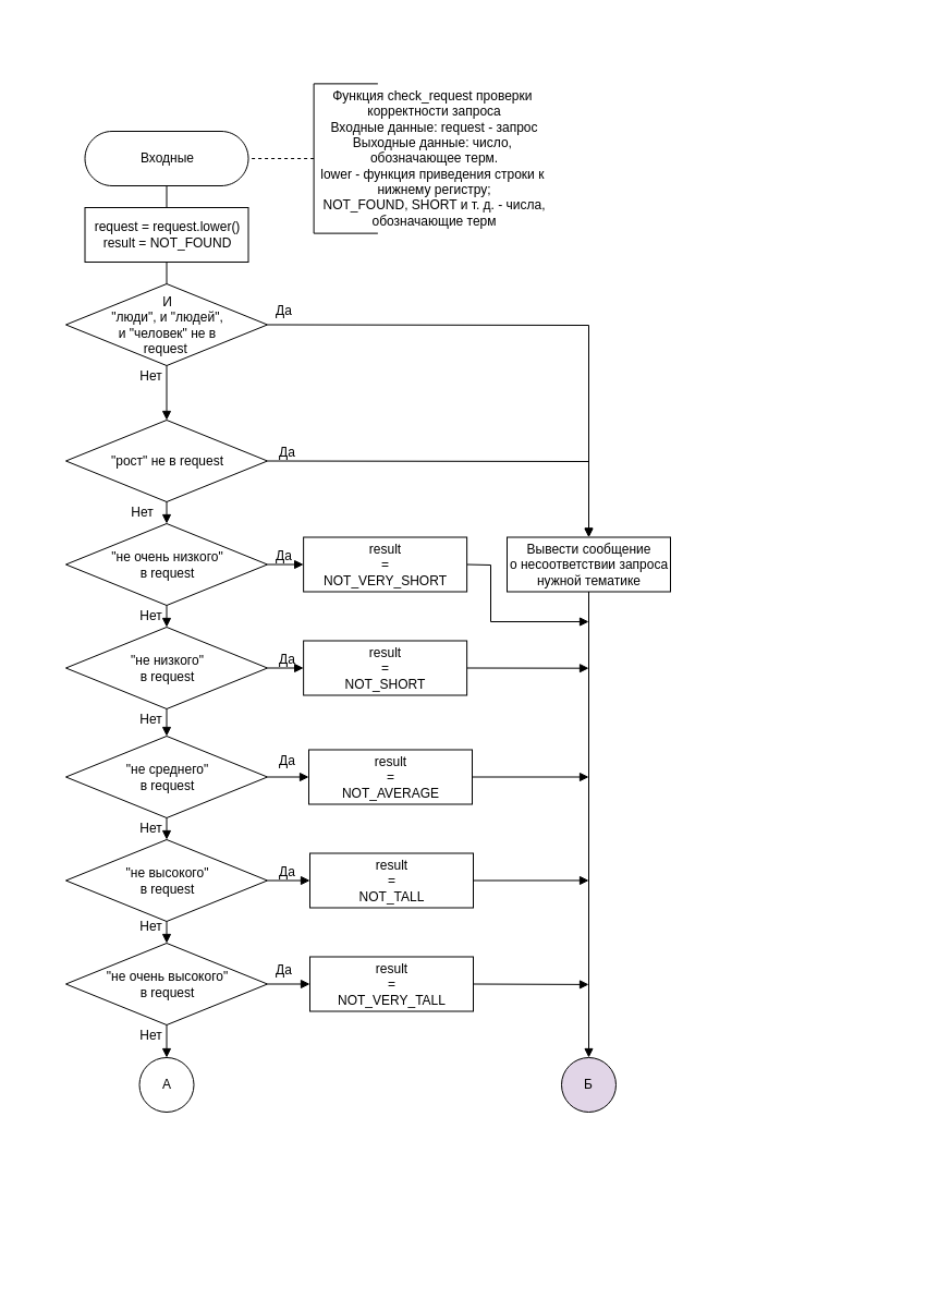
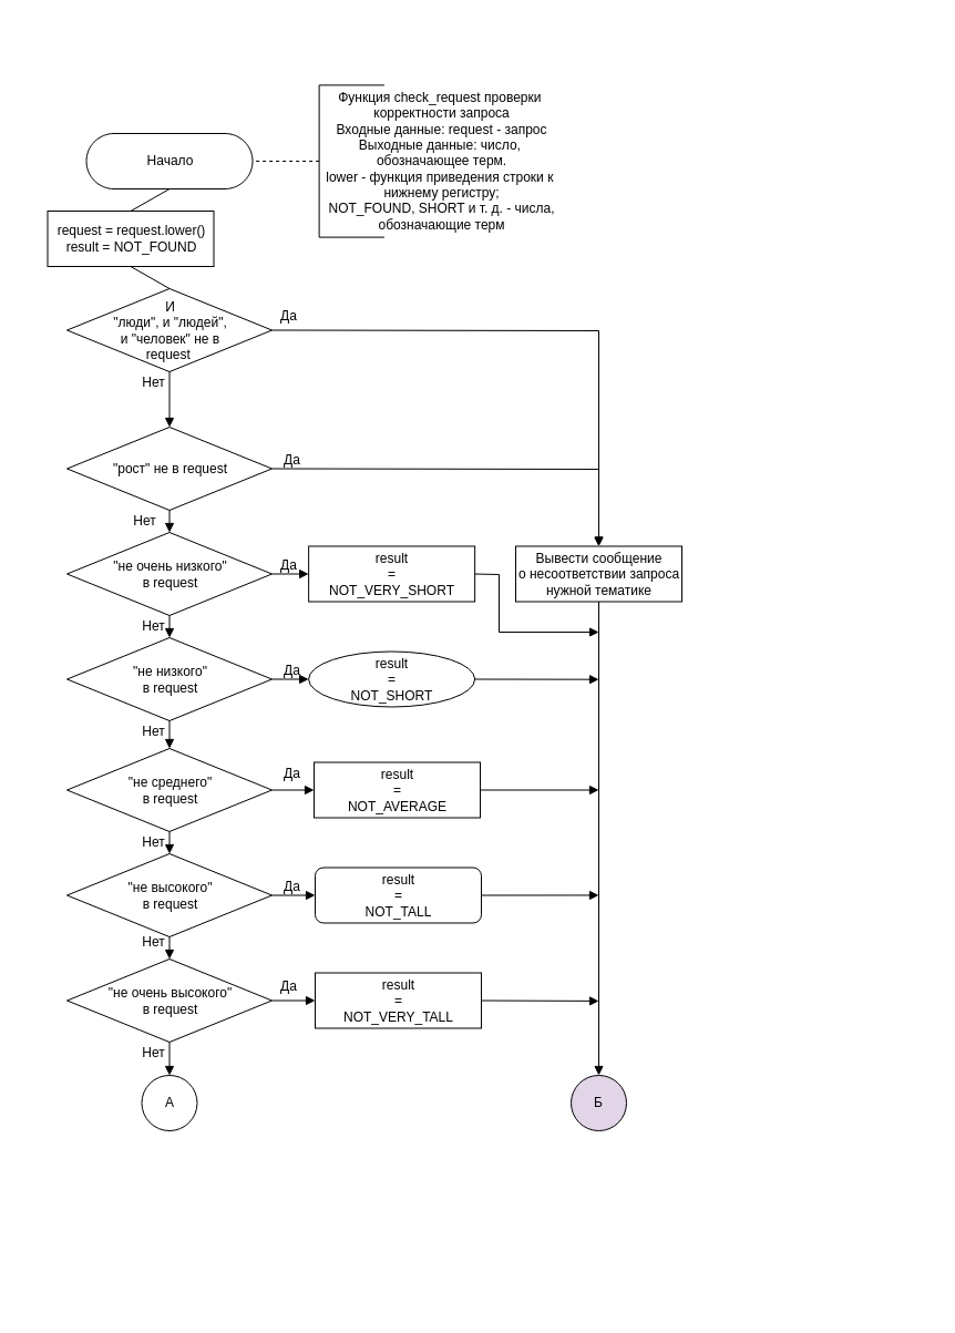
  <mxCell id="0" />
  <mxCell id="1" parent="0" />
  <mxCell id="2" value="" style="whiteSpace=wrap;html=1;fillColor=none;strokeColor=none;" parent="1" vertex="1"><mxGeometry y="20.5" width="820" height="1160" as="geometry" x="20" /></mxCell>
- <mxCell id="3" value="Входные" style="html=1;dashed=0;whitespace=wrap;shape=mxgraph.dfd.start" parent="1" vertex="1"><mxGeometry x="77.5" y="120" width="150" height="50" as="geometry" /></mxCell>
+ <mxCell id="3" value="Начало" style="html=1;dashed=0;whitespace=wrap;shape=mxgraph.dfd.start" parent="1" vertex="1"><mxGeometry x="77.5" y="120" width="150" height="50" as="geometry" /></mxCell>
  <mxCell id="4" style="edgeStyle=orthogonalEdgeStyle;rounded=0;orthogonalLoop=1;jettySize=auto;html=1;exitX=0.5;exitY=1;exitDx=0;exitDy=0;entryX=1;entryY=0.5;entryDx=0;entryDy=0;entryPerimeter=0;endArrow=none;endFill=0;dashed=1;" parent="1" source="5" target="3" edge="1"><mxGeometry relative="1" as="geometry" /></mxCell>
  <mxCell id="5" value="" style="shape=partialRectangle;whiteSpace=wrap;html=1;bottom=1;right=1;left=1;top=0;fillColor=none;routingCenterX=-0.5;rotation=90;" parent="1" vertex="1"><mxGeometry x="248.13" y="115.87" width="137.22" height="58.25" as="geometry" /></mxCell>
  <mxCell id="6" value="Функция check_request проверки&amp;nbsp;&lt;br&gt;корректности запроса&lt;br&gt;Входные данные: request - запрос&lt;br&gt;Выходные данные: число,&amp;nbsp;&lt;br&gt;обозначающее терм. &lt;br&gt;lower - функция приведения строки к&amp;nbsp;&lt;br&gt;нижнему регистру;&lt;br&gt;NOT_FOUND, SHORT и т. д. - числа,&lt;br&gt;обозначающие терм" style="text;html=1;align=center;verticalAlign=middle;resizable=0;points=[];autosize=1;strokeColor=none;" parent="1" vertex="1"><mxGeometry x="282.5" y="80" width="230" height="130" as="geometry" /></mxCell>
  <mxCell id="7" style="edgeStyle=none;rounded=0;html=1;exitX=0.5;exitY=0.5;exitDx=0;exitDy=25;entryX=0.5;entryY=0;entryDx=0;entryDy=0;endArrow=none;endFill=0;exitPerimeter=0;" parent="1" source="3" target="15" edge="1"><mxGeometry relative="1" as="geometry"><mxPoint x="152.5" y="175" as="sourcePoint" /><mxPoint x="152.5" y="195" as="targetPoint" /></mxGeometry></mxCell>
  <mxCell id="8" style="edgeStyle=none;rounded=0;html=1;exitX=0.5;exitY=1;exitDx=0;exitDy=0;entryX=0.5;entryY=0;entryDx=0;entryDy=0;endArrow=none;endFill=0;" parent="1" source="15" target="11" edge="1"><mxGeometry relative="1" as="geometry"><mxPoint x="152.5" y="245" as="sourcePoint" /></mxGeometry></mxCell>
  <mxCell id="9" style="edgeStyle=none;html=1;exitX=1;exitY=0.5;exitDx=0;exitDy=0;entryX=0.5;entryY=0;entryDx=0;entryDy=0;rounded=0;endArrow=block;endFill=1;" parent="1" source="11" target="13" edge="1"><mxGeometry relative="1" as="geometry"><Array as="points"><mxPoint x="540" y="298" /></Array></mxGeometry></mxCell>
  <mxCell id="10" style="edgeStyle=none;html=1;exitX=0.5;exitY=1;exitDx=0;exitDy=0;entryX=0.5;entryY=0;entryDx=0;entryDy=0;rounded=0;endArrow=block;endFill=1;" parent="1" source="11" target="18" edge="1"><mxGeometry relative="1" as="geometry" /></mxCell>
  <mxCell id="11" value="И &lt;br&gt;&quot;люди&quot;, и &quot;людей&quot;,&lt;br&gt;и &quot;человек&quot; не в &lt;br&gt;request&amp;nbsp;" style="shape=rhombus;html=1;dashed=0;whitespace=wrap;perimeter=rhombusPerimeter;" parent="1" vertex="1"><mxGeometry x="60" y="260" width="185" height="75" as="geometry" /></mxCell>
  <mxCell id="12" style="edgeStyle=none;rounded=0;html=1;exitX=0.5;exitY=1;exitDx=0;exitDy=0;endArrow=block;endFill=1;entryX=0.5;entryY=0;entryDx=0;entryDy=0;" parent="1" source="13" target="48" edge="1"><mxGeometry relative="1" as="geometry"><mxPoint x="540" y="1000" as="targetPoint" /></mxGeometry></mxCell>
  <mxCell id="13" value="Вывести сообщение&lt;br&gt;о несоответствии запроса&lt;br&gt;нужной тематике" style="html=1;dashed=0;whitespace=wrap;" parent="1" vertex="1"><mxGeometry x="465" y="492.5" width="150" height="50" as="geometry" /></mxCell>
  <mxCell id="14" value="Да" style="text;html=1;resizable=0;autosize=1;align=center;verticalAlign=middle;points=[];fillColor=none;strokeColor=none;rounded=0;" parent="1" vertex="1"><mxGeometry x="245" y="275" width="30" height="20" as="geometry" /></mxCell>
- <mxCell id="15" value="request = request.lower()&lt;br&gt;result = NOT_FOUND" style="html=1;dashed=0;whitespace=wrap;" parent="1" vertex="1"><mxGeometry x="77.5" y="190.01" width="150" height="50" as="geometry" /></mxCell>
+ <mxCell id="15" value="request = request.lower()&lt;br&gt;result = NOT_FOUND" style="html=1;dashed=0;whitespace=wrap;" parent="1" vertex="1"><mxGeometry x="42.5" y="190.01" width="150" height="50" as="geometry" /></mxCell>
  <mxCell id="16" style="edgeStyle=none;rounded=0;html=1;exitX=1;exitY=0.5;exitDx=0;exitDy=0;entryX=0.5;entryY=0;entryDx=0;entryDy=0;endArrow=block;endFill=1;" parent="1" source="18" target="13" edge="1"><mxGeometry relative="1" as="geometry"><Array as="points"><mxPoint x="540" y="423" /></Array></mxGeometry></mxCell>
  <mxCell id="17" style="edgeStyle=none;rounded=0;html=1;exitX=0.5;exitY=1;exitDx=0;exitDy=0;endArrow=block;endFill=1;" parent="1" source="18" target="23" edge="1"><mxGeometry relative="1" as="geometry" /></mxCell>
  <mxCell id="18" value="&quot;рост&quot; не в request" style="shape=rhombus;html=1;dashed=0;whitespace=wrap;perimeter=rhombusPerimeter;" parent="1" vertex="1"><mxGeometry x="60" y="385" width="185" height="75" as="geometry" /></mxCell>
  <mxCell id="19" value="Да" style="text;html=1;resizable=0;autosize=1;align=center;verticalAlign=middle;points=[];fillColor=none;strokeColor=none;rounded=0;" parent="1" vertex="1"><mxGeometry x="248.13" y="405" width="30" height="20" as="geometry" /></mxCell>
  <mxCell id="20" value="Нет" style="text;html=1;resizable=0;autosize=1;align=center;verticalAlign=middle;points=[];fillColor=none;strokeColor=none;rounded=0;" parent="1" vertex="1"><mxGeometry x="117.5" y="335" width="40" height="20" as="geometry" /></mxCell>
  <mxCell id="21" style="edgeStyle=none;rounded=0;html=1;exitX=1;exitY=0.5;exitDx=0;exitDy=0;endArrow=block;endFill=1;" parent="1" source="23" target="31" edge="1"><mxGeometry relative="1" as="geometry" /></mxCell>
  <mxCell id="22" style="edgeStyle=none;rounded=0;html=1;exitX=0.5;exitY=1;exitDx=0;exitDy=0;entryX=0.5;entryY=0;entryDx=0;entryDy=0;endArrow=block;endFill=1;" parent="1" source="23" target="26" edge="1"><mxGeometry relative="1" as="geometry" /></mxCell>
  <mxCell id="23" value="&quot;не очень низкого&quot;&lt;br&gt;в request" style="shape=rhombus;html=1;dashed=0;whitespace=wrap;perimeter=rhombusPerimeter;" parent="1" vertex="1"><mxGeometry x="60" y="480" width="185" height="75" as="geometry" /></mxCell>
  <mxCell id="24" style="edgeStyle=none;rounded=0;html=1;exitX=1;exitY=0.5;exitDx=0;exitDy=0;entryX=0;entryY=0.5;entryDx=0;entryDy=0;endArrow=block;endFill=1;" parent="1" source="26" target="34" edge="1"><mxGeometry relative="1" as="geometry" /></mxCell>
  <mxCell id="25" style="edgeStyle=none;rounded=0;html=1;exitX=0.5;exitY=1;exitDx=0;exitDy=0;entryX=0.5;entryY=0;entryDx=0;entryDy=0;endArrow=block;endFill=1;" parent="1" source="26" target="29" edge="1"><mxGeometry relative="1" as="geometry" /></mxCell>
  <mxCell id="26" value="&quot;не низкого&quot;&lt;br&gt;в request" style="shape=rhombus;html=1;dashed=0;whitespace=wrap;perimeter=rhombusPerimeter;" parent="1" vertex="1"><mxGeometry x="60" y="575" width="185" height="75" as="geometry" /></mxCell>
  <mxCell id="27" style="edgeStyle=none;rounded=0;html=1;exitX=1;exitY=0.5;exitDx=0;exitDy=0;entryX=0;entryY=0.5;entryDx=0;entryDy=0;endArrow=block;endFill=1;" parent="1" source="29" target="36" edge="1"><mxGeometry relative="1" as="geometry" /></mxCell>
  <mxCell id="28" style="edgeStyle=none;rounded=0;html=1;exitX=0.5;exitY=1;exitDx=0;exitDy=0;entryX=0.5;entryY=0;entryDx=0;entryDy=0;endArrow=block;endFill=1;" parent="1" source="29" target="39" edge="1"><mxGeometry relative="1" as="geometry" /></mxCell>
  <mxCell id="29" value="&quot;не среднего&quot;&lt;br&gt;в request" style="shape=rhombus;html=1;dashed=0;whitespace=wrap;perimeter=rhombusPerimeter;" parent="1" vertex="1"><mxGeometry x="60" y="675" width="185" height="75" as="geometry" /></mxCell>
  <mxCell id="30" style="edgeStyle=none;rounded=0;html=1;exitX=1;exitY=0.5;exitDx=0;exitDy=0;endArrow=block;endFill=1;" parent="1" source="31" edge="1"><mxGeometry relative="1" as="geometry"><mxPoint x="540" y="570" as="targetPoint" /><Array as="points"><mxPoint x="450" y="518" /><mxPoint x="450" y="570" /></Array></mxGeometry></mxCell>
  <mxCell id="31" value="result &lt;br&gt;= &lt;br&gt;NOT_VERY_SHORT" style="html=1;dashed=0;whitespace=wrap;" parent="1" vertex="1"><mxGeometry x="278.13" y="492.5" width="150" height="50" as="geometry" /></mxCell>
  <mxCell id="32" value="Нет" style="text;html=1;resizable=0;autosize=1;align=center;verticalAlign=middle;points=[];fillColor=none;strokeColor=none;rounded=0;" parent="1" vertex="1"><mxGeometry x="110" y="460" width="40" height="20" as="geometry" /></mxCell>
  <mxCell id="33" style="edgeStyle=none;rounded=0;html=1;exitX=1;exitY=0.5;exitDx=0;exitDy=0;endArrow=block;endFill=1;" parent="1" source="34" edge="1"><mxGeometry relative="1" as="geometry"><mxPoint x="540" y="612.69" as="targetPoint" /></mxGeometry></mxCell>
- <mxCell id="34" value="result &lt;br&gt;= &lt;br&gt;NOT_SHORT" style="html=1;dashed=0;whitespace=wrap;" parent="1" vertex="1"><mxGeometry x="278.13" y="587.5" width="150" height="50" as="geometry" /></mxCell>
+ <mxCell id="34" value="result &lt;br&gt;= &lt;br&gt;NOT_SHORT" style="ellipse;html=1;dashed=0;whitespace=wrap;" parent="1" vertex="1"><mxGeometry x="278.13" y="587.5" width="150" height="50" as="geometry" /></mxCell>
  <mxCell id="35" style="edgeStyle=none;rounded=0;html=1;exitX=1;exitY=0.5;exitDx=0;exitDy=0;endArrow=block;endFill=1;" parent="1" source="36" edge="1"><mxGeometry relative="1" as="geometry"><mxPoint x="540" y="712.5" as="targetPoint" /></mxGeometry></mxCell>
  <mxCell id="36" value="result &lt;br&gt;= &lt;br&gt;NOT_AVERAGE" style="html=1;dashed=0;whitespace=wrap;" parent="1" vertex="1"><mxGeometry x="283" y="687.5" width="150" height="50" as="geometry" /></mxCell>
  <mxCell id="37" style="edgeStyle=none;rounded=0;html=1;exitX=1;exitY=0.5;exitDx=0;exitDy=0;entryX=0;entryY=0.5;entryDx=0;entryDy=0;endArrow=block;endFill=1;" parent="1" source="39" target="44" edge="1"><mxGeometry relative="1" as="geometry" /></mxCell>
  <mxCell id="38" style="edgeStyle=none;rounded=0;html=1;exitX=0.5;exitY=1;exitDx=0;exitDy=0;entryX=0.5;entryY=0;entryDx=0;entryDy=0;endArrow=block;endFill=1;" parent="1" source="39" target="42" edge="1"><mxGeometry relative="1" as="geometry" /></mxCell>
  <mxCell id="39" value="&quot;не высокого&quot;&lt;br&gt;в request" style="shape=rhombus;html=1;dashed=0;whitespace=wrap;perimeter=rhombusPerimeter;" parent="1" vertex="1"><mxGeometry x="60" y="770" width="185" height="75" as="geometry" /></mxCell>
  <mxCell id="40" style="edgeStyle=none;rounded=0;html=1;exitX=1;exitY=0.5;exitDx=0;exitDy=0;entryX=0;entryY=0.5;entryDx=0;entryDy=0;endArrow=block;endFill=1;" parent="1" source="42" target="46" edge="1"><mxGeometry relative="1" as="geometry" /></mxCell>
  <mxCell id="41" style="edgeStyle=none;rounded=0;html=1;exitX=0.5;exitY=1;exitDx=0;exitDy=0;entryX=0.5;entryY=0;entryDx=0;entryDy=0;endArrow=block;endFill=1;" parent="1" source="42" target="47" edge="1"><mxGeometry relative="1" as="geometry" /></mxCell>
  <mxCell id="42" value="&quot;не очень высокого&quot;&lt;br&gt;в request" style="shape=rhombus;html=1;dashed=0;whitespace=wrap;perimeter=rhombusPerimeter;" parent="1" vertex="1"><mxGeometry x="60" y="865" width="185" height="75" as="geometry" /></mxCell>
  <mxCell id="43" style="edgeStyle=none;rounded=0;html=1;exitX=1;exitY=0.5;exitDx=0;exitDy=0;endArrow=block;endFill=1;" parent="1" source="44" edge="1"><mxGeometry relative="1" as="geometry"><mxPoint x="540" y="807.455" as="targetPoint" /></mxGeometry></mxCell>
- <mxCell id="44" value="result &lt;br&gt;= &lt;br&gt;NOT_TALL" style="html=1;dashed=0;whitespace=wrap;" parent="1" vertex="1"><mxGeometry x="284" y="782.5" width="150" height="50" as="geometry" /></mxCell>
+ <mxCell id="44" value="result &lt;br&gt;= &lt;br&gt;NOT_TALL" style="html=1;dashed=0;whitespace=wrap;rounded=1;" parent="1" vertex="1"><mxGeometry x="284" y="782.5" width="150" height="50" as="geometry" /></mxCell>
  <mxCell id="45" style="edgeStyle=none;rounded=0;html=1;exitX=1;exitY=0.5;exitDx=0;exitDy=0;endArrow=block;endFill=1;" parent="1" source="46" edge="1"><mxGeometry relative="1" as="geometry"><mxPoint x="540" y="902.909" as="targetPoint" /></mxGeometry></mxCell>
  <mxCell id="46" value="result &lt;br&gt;= &lt;br&gt;NOT_VERY_TALL" style="html=1;dashed=0;whitespace=wrap;" parent="1" vertex="1"><mxGeometry x="284" y="877.5" width="150" height="50" as="geometry" /></mxCell>
  <mxCell id="47" value="А" style="ellipse;whiteSpace=wrap;html=1;" parent="1" vertex="1"><mxGeometry x="127.5" y="970" width="50" height="50" as="geometry" /></mxCell>
  <mxCell id="48" value="Б" style="ellipse;whiteSpace=wrap;html=1;fillColor=#e1d5e7;" parent="1" vertex="1"><mxGeometry x="515" y="970" width="50" height="50" as="geometry" /></mxCell>
  <mxCell id="49" value="Да" style="text;html=1;resizable=0;autosize=1;align=center;verticalAlign=middle;points=[];fillColor=none;strokeColor=none;rounded=0;" parent="1" vertex="1"><mxGeometry x="245" y="500" width="30" height="20" as="geometry" /></mxCell>
  <mxCell id="50" value="Да" style="text;html=1;resizable=0;autosize=1;align=center;verticalAlign=middle;points=[];fillColor=none;strokeColor=none;rounded=0;" parent="1" vertex="1"><mxGeometry x="248.13" y="595" width="30" height="20" as="geometry" /></mxCell>
  <mxCell id="51" value="Да" style="text;html=1;resizable=0;autosize=1;align=center;verticalAlign=middle;points=[];fillColor=none;strokeColor=none;rounded=0;" parent="1" vertex="1"><mxGeometry x="248.13" y="687.5" width="30" height="20" as="geometry" /></mxCell>
  <mxCell id="52" value="Да" style="text;html=1;resizable=0;autosize=1;align=center;verticalAlign=middle;points=[];fillColor=none;strokeColor=none;rounded=0;" parent="1" vertex="1"><mxGeometry x="248.13" y="790" width="30" height="20" as="geometry" /></mxCell>
  <mxCell id="53" value="Да" style="text;html=1;resizable=0;autosize=1;align=center;verticalAlign=middle;points=[];fillColor=none;strokeColor=none;rounded=0;" parent="1" vertex="1"><mxGeometry x="245" y="880" width="30" height="20" as="geometry" /></mxCell>
  <mxCell id="54" value="Нет" style="text;html=1;resizable=0;autosize=1;align=center;verticalAlign=middle;points=[];fillColor=none;strokeColor=none;rounded=0;" parent="1" vertex="1"><mxGeometry x="117.5" y="555" width="40" height="20" as="geometry" /></mxCell>
  <mxCell id="55" value="Нет" style="text;html=1;resizable=0;autosize=1;align=center;verticalAlign=middle;points=[];fillColor=none;strokeColor=none;rounded=0;" parent="1" vertex="1"><mxGeometry x="117.5" y="650" width="40" height="20" as="geometry" /></mxCell>
  <mxCell id="56" value="Нет" style="text;html=1;resizable=0;autosize=1;align=center;verticalAlign=middle;points=[];fillColor=none;strokeColor=none;rounded=0;" parent="1" vertex="1"><mxGeometry x="117.5" y="750" width="40" height="20" as="geometry" /></mxCell>
  <mxCell id="57" value="Нет" style="text;html=1;resizable=0;autosize=1;align=center;verticalAlign=middle;points=[];fillColor=none;strokeColor=none;rounded=0;" parent="1" vertex="1"><mxGeometry x="117.5" y="840" width="40" height="20" as="geometry" /></mxCell>
  <mxCell id="58" value="Нет" style="text;html=1;resizable=0;autosize=1;align=center;verticalAlign=middle;points=[];fillColor=none;strokeColor=none;rounded=0;" parent="1" vertex="1"><mxGeometry x="117.5" y="940" width="40" height="20" as="geometry" /></mxCell>
